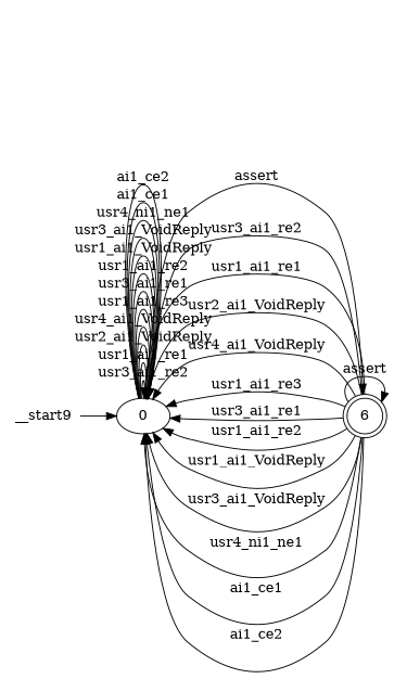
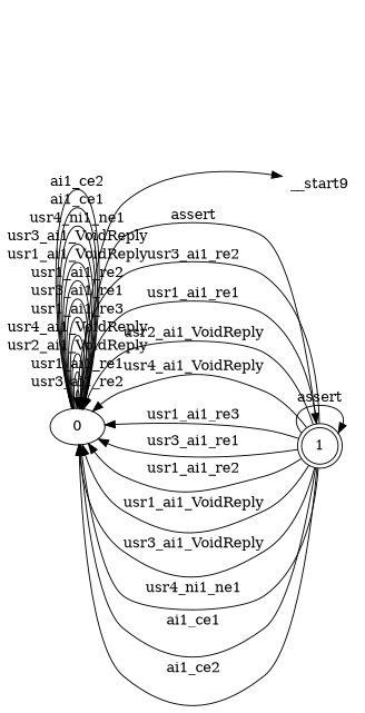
  digraph {
    rankdir=LR
    n1 [label=0]
-   n2 [label=6 shape=doublecircle]
+   n2 [label=1 shape=doublecircle]
    n3 [label=__start9 shape=none]
    n1 -> n1 [label=usr3_ai1_re2]
    n1 -> n1 [label=usr1_ai1_re1]
    n1 -> n1 [label=usr2_ai1_VoidReply]
    n1 -> n1 [label=usr4_ai1_VoidReply]
    n1 -> n1 [label=usr1_ai1_re3]
    n1 -> n1 [label=usr3_ai1_re1]
    n1 -> n1 [label=usr1_ai1_re2]
    n1 -> n1 [label=usr1_ai1_VoidReply]
    n1 -> n1 [label=usr3_ai1_VoidReply]
    n1 -> n1 [label=usr4_ni1_ne1]
    n1 -> n1 [label=ai1_ce1]
    n1 -> n1 [label=ai1_ce2]
    n1 -> n2 [label=assert]
    n2 -> n1 [label=usr3_ai1_re2]
    n2 -> n1 [label=usr1_ai1_re1]
    n2 -> n1 [label=usr2_ai1_VoidReply]
    n2 -> n1 [label=usr4_ai1_VoidReply]
    n2 -> n1 [label=usr1_ai1_re3]
    n2 -> n1 [label=usr3_ai1_re1]
    n2 -> n1 [label=usr1_ai1_re2]
    n2 -> n1 [label=usr1_ai1_VoidReply]
    n2 -> n1 [label=usr3_ai1_VoidReply]
    n2 -> n1 [label=usr4_ni1_ne1]
    n2 -> n1 [label=ai1_ce1]
    n2 -> n1 [label=ai1_ce2]
    n2 -> n2 [label=assert]
-   n3 -> n1
+   n1 -> n3
  }
